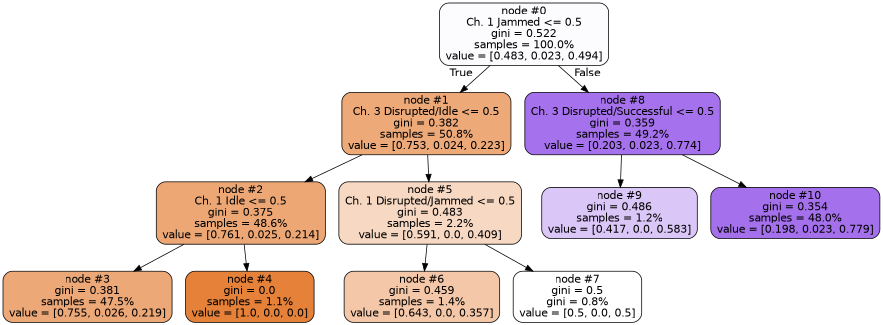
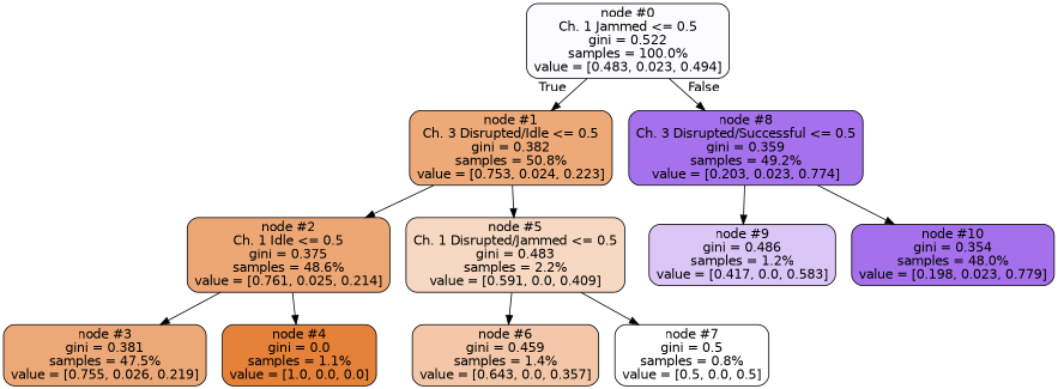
  digraph {
    node [color=black fontname=helvetica shape=box style="filled, rounded"]
    edge [fontname=helvetica]
    n1 [fillcolor="#fcfbfe" label="node #0\nCh. 1 Jammed <= 0.5\ngini = 0.522\nsamples = 100.0%\nvalue = [0.483, 0.023, 0.494]"]
    n2 [fillcolor="#eda978" label="node #1\nCh. 3 Disrupted/Idle <= 0.5\ngini = 0.382\nsamples = 50.8%\nvalue = [0.753, 0.024, 0.223]"]
    n3 [fillcolor="#a571ec" label="node #8\nCh. 3 Disrupted/Successful <= 0.5\ngini = 0.359\nsamples = 49.2%\nvalue = [0.203, 0.023, 0.774]"]
    n4 [fillcolor="#eda775" label="node #2\nCh. 1 Idle <= 0.5\ngini = 0.375\nsamples = 48.6%\nvalue = [0.761, 0.025, 0.214]"]
    n5 [fillcolor="#f7d8c2" label="node #5\nCh. 1 Disrupted/Jammed <= 0.5\ngini = 0.483\nsamples = 2.2%\nvalue = [0.591, 0.0, 0.409]"]
    n6 [fillcolor="#eda877" label="node #3\ngini = 0.381\nsamples = 47.5%\nvalue = [0.755, 0.026, 0.219]"]
    n7 [fillcolor="#e58139" label="node #4\ngini = 0.0\nsamples = 1.1%\nvalue = [1.0, 0.0, 0.0]"]
    n8 [fillcolor="#f3c7a7" label="node #6\ngini = 0.459\nsamples = 1.4%\nvalue = [0.643, 0.0, 0.357]"]
-   n9 [fillcolor="#ffffff" label="node #7\ngini = 0.5\ngini = 0.8%\nvalue = [0.5, 0.0, 0.5]"]
+   n9 [fillcolor="#ffffff" label="node #7\ngini = 0.5\nsamples = 0.8%\nvalue = [0.5, 0.0, 0.5]"]
    n10 [fillcolor="#dbc6f8" label="node #9\ngini = 0.486\nsamples = 1.2%\nvalue = [0.417, 0.0, 0.583]"]
    n11 [fillcolor="#a470ec" label="node #10\ngini = 0.354\nsamples = 48.0%\nvalue = [0.198, 0.023, 0.779]"]
    n1 -> n2 [headlabel=True labelangle=45 labeldistance=2.5]
    n1 -> n3 [headlabel=False labelangle=-45 labeldistance=2.5]
    n2 -> n4
    n2 -> n5
    n3 -> n10
    n3 -> n11
    n4 -> n6
    n4 -> n7
    n5 -> n8
    n5 -> n9
  }
